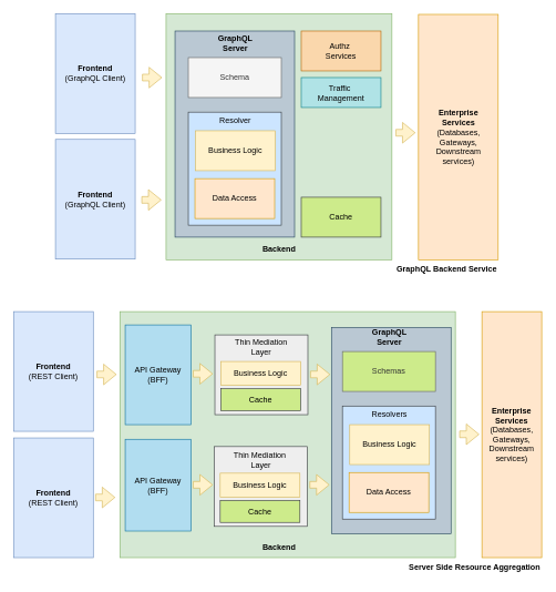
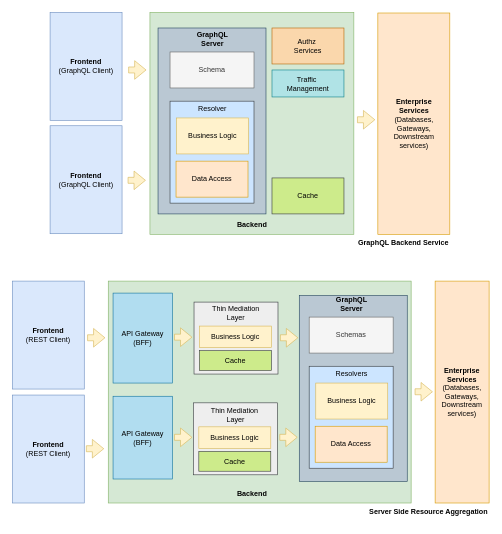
  <mxCell id="0" />
  <mxCell id="1" parent="0" />
  <mxCell id="2" value="" style="rounded=0;whiteSpace=wrap;html=1;fillColor=#d5e8d4;strokeColor=#82b366;" parent="1" vertex="1"><mxGeometry x="249.5" y="20" width="340" height="370" as="geometry" /></mxCell>
  <mxCell id="3" value="" style="rounded=0;whiteSpace=wrap;html=1;fillColor=#bac8d3;strokeColor=#23445d;" parent="1" vertex="1"><mxGeometry x="263" y="46" width="180" height="310" as="geometry" /></mxCell>
  <mxCell id="4" value="" style="rounded=0;whiteSpace=wrap;html=1;fillColor=#cce5ff;strokeColor=#36393d;" parent="1" vertex="1"><mxGeometry x="283" y="168" width="140" height="170" as="geometry" /></mxCell>
  <mxCell id="5" value="Business Logic" style="rounded=0;whiteSpace=wrap;html=1;fillColor=#fff2cc;strokeColor=#d6b656;" parent="1" vertex="1"><mxGeometry x="294" y="196" width="120" height="60" as="geometry" /></mxCell>
  <mxCell id="6" value="Data Access" style="rounded=0;whiteSpace=wrap;html=1;fillColor=#ffe6cc;strokeColor=#d79b00;" parent="1" vertex="1"><mxGeometry x="293" y="268" width="120" height="60" as="geometry" /></mxCell>
  <mxCell id="7" value="Resolver" style="text;strokeColor=none;align=center;fillColor=none;html=1;verticalAlign=middle;whiteSpace=wrap;rounded=0;" parent="1" vertex="1"><mxGeometry x="324" y="166" width="60" height="30" as="geometry" /></mxCell>
  <mxCell id="8" value="Schema" style="rounded=0;whiteSpace=wrap;html=1;fillColor=#f5f5f5;fontColor=#333333;strokeColor=#666666;" parent="1" vertex="1"><mxGeometry x="283" y="86" width="140" height="60" as="geometry" /></mxCell>
  <mxCell id="9" value="&lt;b&gt;GraphQL Server&lt;/b&gt;" style="text;strokeColor=none;align=center;fillColor=none;html=1;verticalAlign=middle;whiteSpace=wrap;rounded=0;" parent="1" vertex="1"><mxGeometry x="324" y="50" width="60" height="30" as="geometry" /></mxCell>
  <mxCell id="10" value="Cache" style="rounded=0;whiteSpace=wrap;html=1;fillColor=#cdeb8b;strokeColor=#36393d;" parent="1" vertex="1"><mxGeometry x="453" y="296" width="120" height="60" as="geometry" /></mxCell>
  <mxCell id="11" value="Traffic&amp;nbsp;&lt;div&gt;Management&lt;/div&gt;" style="rounded=0;whiteSpace=wrap;html=1;fillColor=#b0e3e6;strokeColor=#0e8088;" parent="1" vertex="1"><mxGeometry x="453" y="116" width="120" height="45" as="geometry" /></mxCell>
  <mxCell id="12" value="Authz&amp;nbsp;&lt;div&gt;Services&lt;/div&gt;" style="rounded=0;whiteSpace=wrap;html=1;fillColor=#fad7ac;strokeColor=#b46504;" parent="1" vertex="1"><mxGeometry x="453" y="46" width="120" height="60" as="geometry" /></mxCell>
  <mxCell id="13" value="&lt;b&gt;Frontend&lt;/b&gt;&lt;div&gt;(GraphQL Client)&lt;/div&gt;" style="rounded=0;whiteSpace=wrap;html=1;fillColor=#dae8fc;strokeColor=#6c8ebf;" parent="1" vertex="1"><mxGeometry x="83" y="20" width="120" height="180" as="geometry" /></mxCell>
  <mxCell id="14" value="&lt;b&gt;Enterprise&lt;/b&gt;&lt;div&gt;&lt;b&gt;Services&lt;/b&gt;&lt;/div&gt;&lt;div&gt;(Databases, Gateways, Downstream services)&lt;/div&gt;" style="rounded=0;whiteSpace=wrap;html=1;fillColor=#ffe6cc;strokeColor=#d79b00;" parent="1" vertex="1"><mxGeometry x="629.5" y="21" width="120" height="369" as="geometry" /></mxCell>
  <mxCell id="15" value="&lt;b&gt;Backend&lt;/b&gt;" style="text;strokeColor=none;align=center;fillColor=none;html=1;verticalAlign=middle;whiteSpace=wrap;rounded=0;" parent="1" vertex="1"><mxGeometry x="390" y="360" width="60" height="30" as="geometry" /></mxCell>
  <mxCell id="16" value="&lt;b&gt;GraphQL Backend Service&lt;/b&gt;" style="text;strokeColor=none;align=right;fillColor=none;html=1;verticalAlign=middle;whiteSpace=wrap;rounded=0;" parent="1" vertex="1"><mxGeometry x="479.5" y="390" width="270" height="30" as="geometry" /></mxCell>
  <mxCell id="17" value="" style="rounded=0;whiteSpace=wrap;html=1;fillColor=#d5e8d4;strokeColor=#82b366;" parent="1" vertex="1"><mxGeometry x="180" y="468" width="505" height="370" as="geometry" /></mxCell>
  <mxCell id="18" value="" style="rounded=0;whiteSpace=wrap;html=1;fillColor=#bac8d3;strokeColor=#23445d;" parent="1" vertex="1"><mxGeometry x="498.5" y="492" width="180" height="310" as="geometry" /></mxCell>
  <mxCell id="19" value="" style="rounded=0;whiteSpace=wrap;html=1;fillColor=#cce5ff;strokeColor=#36393d;" parent="1" vertex="1"><mxGeometry x="515" y="610" width="140" height="170" as="geometry" /></mxCell>
  <mxCell id="20" value="Business Logic" style="rounded=0;whiteSpace=wrap;html=1;fillColor=#fff2cc;strokeColor=#d6b656;" parent="1" vertex="1"><mxGeometry x="526" y="638" width="120" height="60" as="geometry" /></mxCell>
  <mxCell id="21" value="Data Access" style="rounded=0;whiteSpace=wrap;html=1;fillColor=#ffe6cc;strokeColor=#d79b00;" parent="1" vertex="1"><mxGeometry x="525" y="710" width="120" height="60" as="geometry" /></mxCell>
  <mxCell id="22" value="Resolvers" style="text;strokeColor=none;align=center;fillColor=none;html=1;verticalAlign=middle;whiteSpace=wrap;rounded=0;" parent="1" vertex="1"><mxGeometry x="556" y="608" width="60" height="30" as="geometry" /></mxCell>
- <mxCell id="23" value="Schemas" style="rounded=0;whiteSpace=wrap;html=1;fillColor=#cdeb8b;fontColor=#333333;strokeColor=#666666;" parent="1" vertex="1"><mxGeometry x="515" y="528" width="140" height="60" as="geometry" /></mxCell>
+ <mxCell id="23" value="Schemas" style="rounded=0;whiteSpace=wrap;html=1;fillColor=#f5f5f5;fontColor=#333333;strokeColor=#666666;" parent="1" vertex="1"><mxGeometry x="515" y="528" width="140" height="60" as="geometry" /></mxCell>
  <mxCell id="24" value="&lt;b&gt;GraphQL Server&lt;/b&gt;" style="text;strokeColor=none;align=center;fillColor=none;html=1;verticalAlign=middle;whiteSpace=wrap;rounded=0;" parent="1" vertex="1"><mxGeometry x="556" y="492" width="60" height="30" as="geometry" /></mxCell>
  <mxCell id="25" value="&lt;b&gt;Enterprise&lt;/b&gt;&lt;div&gt;&lt;b&gt;Services&lt;/b&gt;&lt;/div&gt;&lt;div&gt;(Databases, Gateways, Downstream services)&lt;/div&gt;" style="rounded=0;whiteSpace=wrap;html=1;fillColor=#ffe6cc;strokeColor=#d79b00;" parent="1" vertex="1"><mxGeometry x="725" y="468" width="90" height="370" as="geometry" /></mxCell>
  <mxCell id="26" value="&lt;b&gt;Backend&lt;/b&gt;" style="text;strokeColor=none;align=center;fillColor=none;html=1;verticalAlign=middle;whiteSpace=wrap;rounded=0;" parent="1" vertex="1"><mxGeometry x="390" y="808" width="60" height="30" as="geometry" /></mxCell>
  <mxCell id="27" value="&lt;div&gt;&lt;span style=&quot;background-color: initial;&quot;&gt;API Gateway&lt;/span&gt;&lt;br&gt;&lt;/div&gt;&lt;div&gt;&lt;span style=&quot;background-color: initial;&quot;&gt;(BFF)&lt;/span&gt;&lt;/div&gt;" style="rounded=0;whiteSpace=wrap;html=1;fillColor=#b1ddf0;strokeColor=#10739e;" parent="1" vertex="1"><mxGeometry x="188" y="488" width="99" height="150" as="geometry" /></mxCell>
  <mxCell id="28" value="API Gateway&lt;div&gt;&lt;span style=&quot;background-color: initial;&quot;&gt;(BFF)&lt;/span&gt;&lt;br&gt;&lt;/div&gt;" style="rounded=0;whiteSpace=wrap;html=1;fillColor=#b1ddf0;strokeColor=#10739e;" parent="1" vertex="1"><mxGeometry x="188" y="660" width="99" height="138" as="geometry" /></mxCell>
  <mxCell id="29" value="&lt;b&gt;Frontend&lt;/b&gt;&lt;div&gt;(GraphQL Client)&lt;/div&gt;" style="rounded=0;whiteSpace=wrap;html=1;fillColor=#dae8fc;strokeColor=#6c8ebf;" parent="1" vertex="1"><mxGeometry x="83" y="209" width="120" height="180" as="geometry" /></mxCell>
  <mxCell id="30" value="&lt;b&gt;Frontend&lt;/b&gt;&lt;div&gt;(REST Client)&lt;/div&gt;" style="rounded=0;whiteSpace=wrap;html=1;fillColor=#dae8fc;strokeColor=#6c8ebf;" parent="1" vertex="1"><mxGeometry x="20" y="468" width="120" height="180" as="geometry" /></mxCell>
  <mxCell id="31" value="&lt;b&gt;Frontend&lt;/b&gt;&lt;div&gt;(REST Client)&lt;/div&gt;" style="rounded=0;whiteSpace=wrap;html=1;fillColor=#dae8fc;strokeColor=#6c8ebf;" parent="1" vertex="1"><mxGeometry x="20" y="658" width="120" height="180" as="geometry" /></mxCell>
  <mxCell id="32" value="&lt;b&gt;Server Side Resource Aggregation&lt;/b&gt;" style="text;strokeColor=none;align=right;fillColor=none;html=1;verticalAlign=middle;whiteSpace=wrap;rounded=0;" parent="1" vertex="1"><mxGeometry x="545" y="838" width="270" height="30" as="geometry" /></mxCell>
  <mxCell id="33" value="" style="shape=flexArrow;endArrow=classic;html=1;rounded=0;fillColor=#fff2cc;strokeColor=#d6b656;" parent="1" edge="1"><mxGeometry width="50" height="50" relative="1" as="geometry"><mxPoint x="290" y="561.5" as="sourcePoint" /><mxPoint x="320" y="561.5" as="targetPoint" /></mxGeometry></mxCell>
  <mxCell id="34" value="" style="shape=flexArrow;endArrow=classic;html=1;rounded=0;fillColor=#fff2cc;strokeColor=#d6b656;" parent="1" edge="1"><mxGeometry width="50" height="50" relative="1" as="geometry"><mxPoint x="290" y="728.5" as="sourcePoint" /><mxPoint x="320" y="728.5" as="targetPoint" /></mxGeometry></mxCell>
  <mxCell id="35" value="" style="group" parent="1" vertex="1" connectable="0"><mxGeometry x="322" y="671" width="140" height="120" as="geometry" /></mxCell>
  <mxCell id="36" value="" style="group;fillColor=#eeeeee;strokeColor=#36393d;container=0;" parent="35" vertex="1" connectable="0"><mxGeometry width="140" height="120" as="geometry" /></mxCell>
  <mxCell id="37" value="Cache" style="rounded=0;whiteSpace=wrap;html=1;fillColor=#cdeb8b;strokeColor=#36393d;container=0;" parent="35" vertex="1"><mxGeometry x="9" y="81" width="120" height="33" as="geometry" /></mxCell>
  <mxCell id="38" value="Business Logic" style="rounded=0;whiteSpace=wrap;html=1;fillColor=#fff2cc;strokeColor=#d6b656;container=0;" parent="35" vertex="1"><mxGeometry x="9" y="40" width="120" height="36" as="geometry" /></mxCell>
  <mxCell id="39" value="Thin Mediation&amp;nbsp;&lt;div&gt;Layer&lt;/div&gt;" style="text;strokeColor=none;align=center;fillColor=none;html=1;verticalAlign=middle;whiteSpace=wrap;rounded=0;container=0;" parent="35" vertex="1"><mxGeometry x="24.5" y="5" width="91" height="30" as="geometry" /></mxCell>
  <mxCell id="40" value="" style="group" parent="1" vertex="1" connectable="0"><mxGeometry x="323" y="503" width="140" height="120" as="geometry" /></mxCell>
  <mxCell id="41" value="" style="group;fillColor=#eeeeee;strokeColor=#36393d;container=0;" parent="40" vertex="1" connectable="0"><mxGeometry width="140" height="120" as="geometry" /></mxCell>
  <mxCell id="42" value="Cache" style="rounded=0;whiteSpace=wrap;html=1;fillColor=#cdeb8b;strokeColor=#36393d;container=0;" parent="40" vertex="1"><mxGeometry x="9" y="81" width="120" height="33" as="geometry" /></mxCell>
  <mxCell id="43" value="Business Logic" style="rounded=0;whiteSpace=wrap;html=1;fillColor=#fff2cc;strokeColor=#d6b656;container=0;" parent="40" vertex="1"><mxGeometry x="9" y="40" width="120" height="36" as="geometry" /></mxCell>
  <mxCell id="44" value="Thin Mediation Layer" style="text;strokeColor=none;align=center;fillColor=none;html=1;verticalAlign=middle;whiteSpace=wrap;rounded=0;container=0;" parent="40" vertex="1"><mxGeometry x="20" y="4" width="100" height="30" as="geometry" /></mxCell>
  <mxCell id="45" value="" style="shape=flexArrow;endArrow=classic;html=1;rounded=0;fillColor=#fff2cc;strokeColor=#d6b656;" parent="1" edge="1"><mxGeometry width="50" height="50" relative="1" as="geometry"><mxPoint x="213.5" y="116" as="sourcePoint" /><mxPoint x="243.5" y="116" as="targetPoint" /></mxGeometry></mxCell>
  <mxCell id="46" value="" style="shape=flexArrow;endArrow=classic;html=1;rounded=0;fillColor=#fff2cc;strokeColor=#d6b656;" parent="1" edge="1"><mxGeometry width="50" height="50" relative="1" as="geometry"><mxPoint x="212.5" y="300" as="sourcePoint" /><mxPoint x="242.5" y="300" as="targetPoint" /></mxGeometry></mxCell>
  <mxCell id="47" value="" style="shape=flexArrow;endArrow=classic;html=1;rounded=0;fillColor=#fff2cc;strokeColor=#d6b656;" parent="1" edge="1"><mxGeometry width="50" height="50" relative="1" as="geometry"><mxPoint x="595" y="199" as="sourcePoint" /><mxPoint x="625" y="199" as="targetPoint" /></mxGeometry></mxCell>
  <mxCell id="48" value="" style="shape=flexArrow;endArrow=classic;html=1;rounded=0;fillColor=#fff2cc;strokeColor=#d6b656;" parent="1" edge="1"><mxGeometry width="50" height="50" relative="1" as="geometry"><mxPoint x="466.5" y="562.5" as="sourcePoint" /><mxPoint x="496.5" y="562.5" as="targetPoint" /></mxGeometry></mxCell>
  <mxCell id="49" value="" style="shape=flexArrow;endArrow=classic;html=1;rounded=0;fillColor=#fff2cc;strokeColor=#d6b656;" parent="1" edge="1"><mxGeometry width="50" height="50" relative="1" as="geometry"><mxPoint x="465.5" y="728.5" as="sourcePoint" /><mxPoint x="495.5" y="728.5" as="targetPoint" /></mxGeometry></mxCell>
  <mxCell id="50" value="" style="shape=flexArrow;endArrow=classic;html=1;rounded=0;fillColor=#fff2cc;strokeColor=#d6b656;" parent="1" edge="1"><mxGeometry width="50" height="50" relative="1" as="geometry"><mxPoint x="691" y="652.5" as="sourcePoint" /><mxPoint x="721" y="652.5" as="targetPoint" /></mxGeometry></mxCell>
  <mxCell id="51" value="" style="shape=flexArrow;endArrow=classic;html=1;rounded=0;fillColor=#fff2cc;strokeColor=#d6b656;" parent="1" edge="1"><mxGeometry width="50" height="50" relative="1" as="geometry"><mxPoint x="145" y="562.5" as="sourcePoint" /><mxPoint x="175" y="562.5" as="targetPoint" /></mxGeometry></mxCell>
  <mxCell id="52" value="" style="shape=flexArrow;endArrow=classic;html=1;rounded=0;fillColor=#fff2cc;strokeColor=#d6b656;" parent="1" edge="1"><mxGeometry width="50" height="50" relative="1" as="geometry"><mxPoint x="143" y="747.5" as="sourcePoint" /><mxPoint x="173" y="747.5" as="targetPoint" /></mxGeometry></mxCell>
